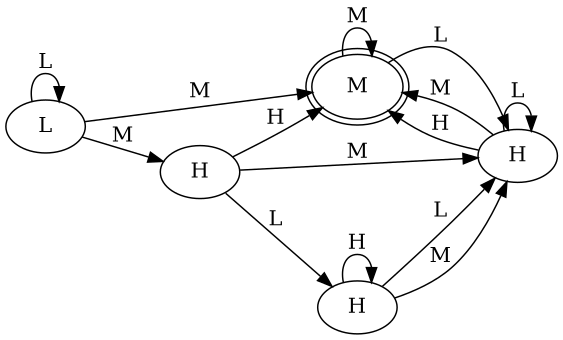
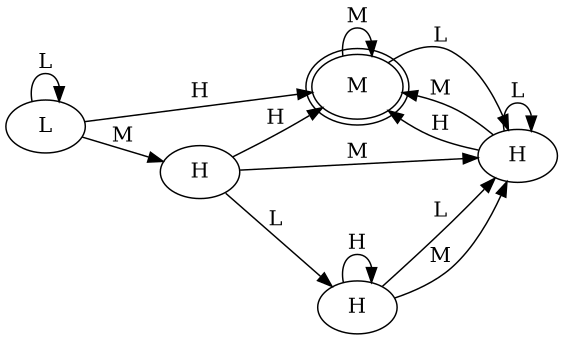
  digraph {
    rankdir=LR
    n1 [label=M peripheries=2]
    n2 [label=H]
    n3 [label=L]
    n4 [label=H]
    n5 [label=H]
    n1 -> n1 [label=M]
    n1 -> n2 [label=L]
    n2 -> n1 [label=M]
    n2 -> n1 [label=H]
    n2 -> n2 [label=L]
-   n3 -> n1 [label=M]
+   n3 -> n1 [label=H]
    n3 -> n3 [label=L]
    n3 -> n4 [label=M]
    n4 -> n1 [label=H]
    n4 -> n2 [label=M]
    n4 -> n5 [label=L]
    n5 -> n2 [label=L]
    n5 -> n2 [label=M]
    n5 -> n5 [label=H]
  }
